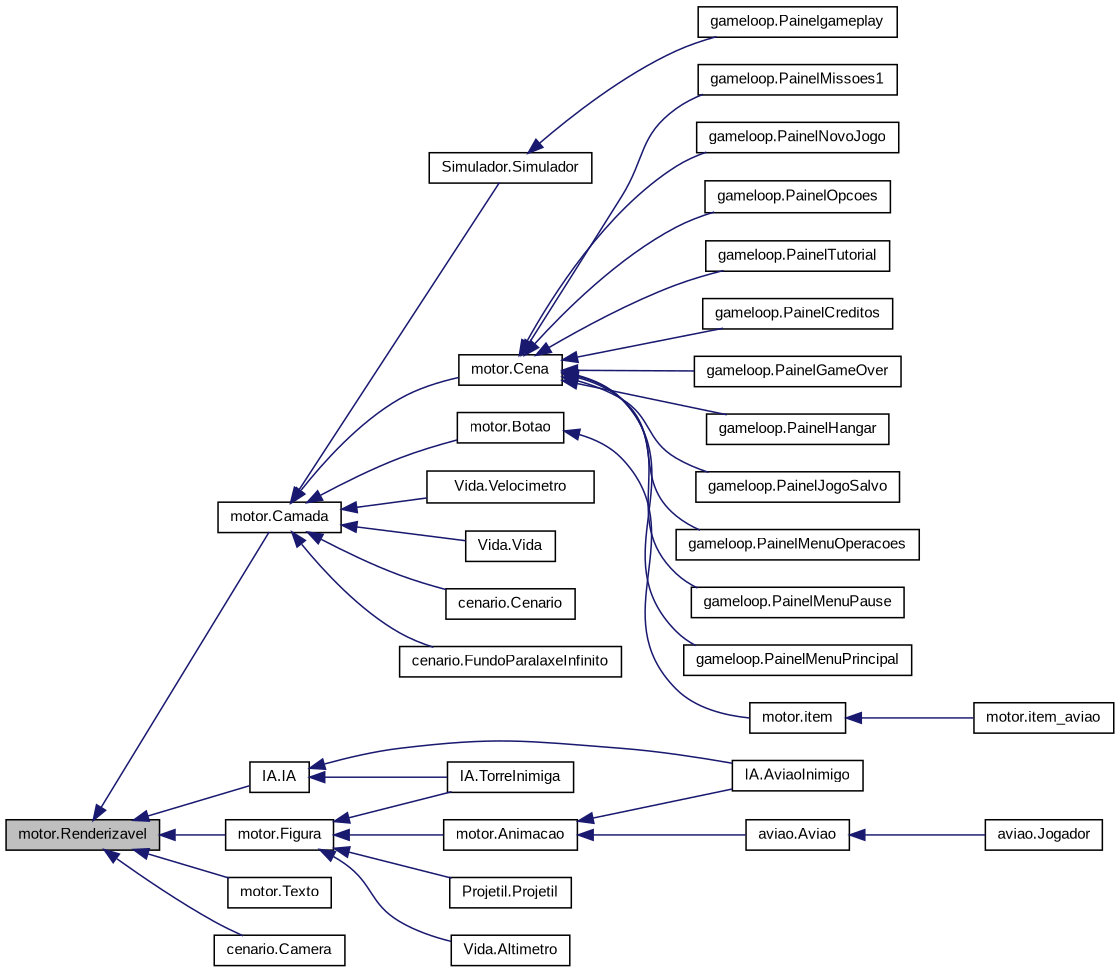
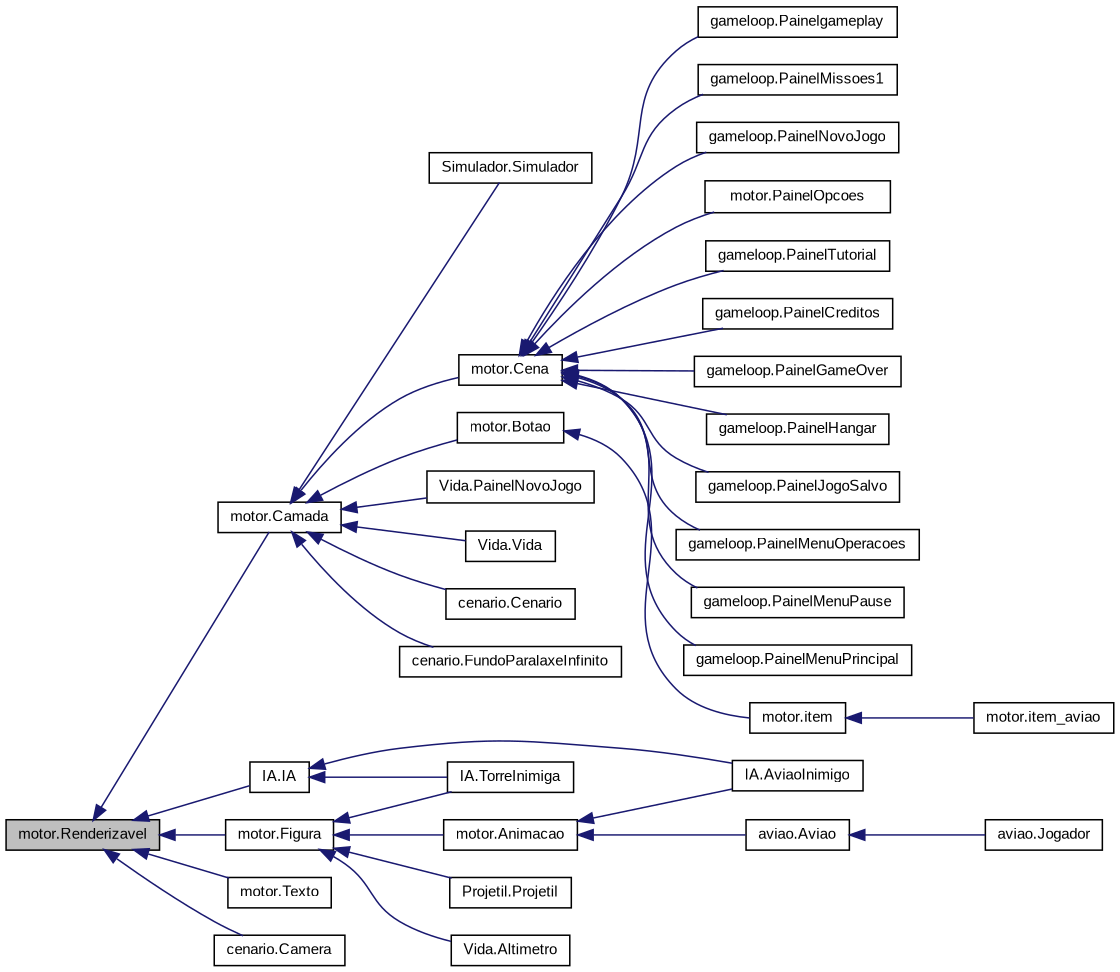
  digraph {
    fontname="Liberation Sans"
    rankdir=LR
    node [color=black fillcolor=white fontname="Liberation Sans" fontsize=10 shape=record style=filled]
    edge [color=midnightblue dir=back fontname="Liberation Sans" fontsize=10 labelfontname=Helvetica labelfontsize=10 style=solid]
    n1 [fillcolor=grey75 fontcolor=black height=0.2 label="motor.Renderizavel" width=0.4]
    n2 [height=0.2 label="IA.IA" width=0.4]
    n3 [height=0.2 label="motor.Camada" width=0.4]
    n4 [height=0.2 label="motor.Figura" width=0.4]
    n5 [height=0.2 label="motor.Texto" width=0.4]
    n6 [height=0.2 label="cenario.Camera" width=0.4]
    n7 [height=0.2 label="IA.AviaoInimigo" width=0.4]
    n8 [height=0.2 label="IA.TorreInimiga" width=0.4]
    n9 [height=0.2 label="cenario.Cenario" width=0.4]
    n10 [height=0.2 label="cenario.FundoParalaxeInfinito" width=0.4]
    n11 [height=0.2 label="motor.Botao" width=0.4]
    n12 [height=0.2 label="motor.Cena" width=0.4]
    n13 [height=0.2 label="Simulador.Simulador" width=0.4]
-   n14 [height=0.2 label="Vida.Velocimetro" width=0.4]
+   n14 [height=0.2 label="Vida.PainelNovoJogo" width=0.4]
    n15 [height=0.2 label="Vida.Vida" width=0.4]
    n16 [height=0.2 label="motor.Animacao" width=0.4]
    n17 [height=0.2 label="Projetil.Projetil" width=0.4]
    n18 [height=0.2 label="Vida.Altimetro" width=0.4]
    n19 [height=0.2 label="motor.item" width=0.4]
    n20 [height=0.2 label="gameloop.PainelCreditos" width=0.4]
    n21 [height=0.2 label="gameloop.PainelGameOver" width=0.4]
    n22 [height=0.2 label="gameloop.Painelgameplay" width=0.4]
    n23 [height=0.2 label="gameloop.PainelHangar" width=0.4]
    n24 [height=0.2 label="gameloop.PainelJogoSalvo" width=0.4]
    n25 [height=0.2 label="gameloop.PainelMenuOperacoes" width=0.4]
    n26 [height=0.2 label="gameloop.PainelMenuPause" width=0.4]
    n27 [height=0.2 label="gameloop.PainelMenuPrincipal" width=0.4]
    n28 [height=0.2 label="gameloop.PainelMissoes1" width=0.4]
    n29 [height=0.2 label="gameloop.PainelNovoJogo" width=0.4]
-   n30 [height=0.2 label="gameloop.PainelOpcoes" width=0.4]
+   n30 [height=0.2 label="motor.PainelOpcoes" width=0.4]
    n31 [height=0.2 label="gameloop.PainelTutorial" width=0.4]
    n32 [height=0.2 label="motor.item_aviao" width=0.4]
    n33 [height=0.2 label="aviao.Aviao" width=0.4]
    n34 [height=0.2 label="aviao.Jogador" width=0.4]
    n1 -> n2
    n1 -> n3
    n1 -> n4
    n1 -> n5
    n1 -> n6
    n2 -> n7
    n2 -> n8
    n3 -> n9
    n3 -> n10
    n3 -> n11
    n3 -> n12
    n3 -> n13
    n3 -> n14
    n3 -> n15
    n4 -> n8
    n4 -> n16
    n4 -> n17
    n4 -> n18
    n11 -> n19
    n12 -> n20
    n12 -> n21
-   n13 -> n22
+   n12 -> n22
    n12 -> n23
    n12 -> n24
    n12 -> n25
    n12 -> n26
    n12 -> n27
    n12 -> n28
    n12 -> n29
    n12 -> n30
    n12 -> n31
    n16 -> n7
    n16 -> n33
    n19 -> n32
    n33 -> n34
  }
